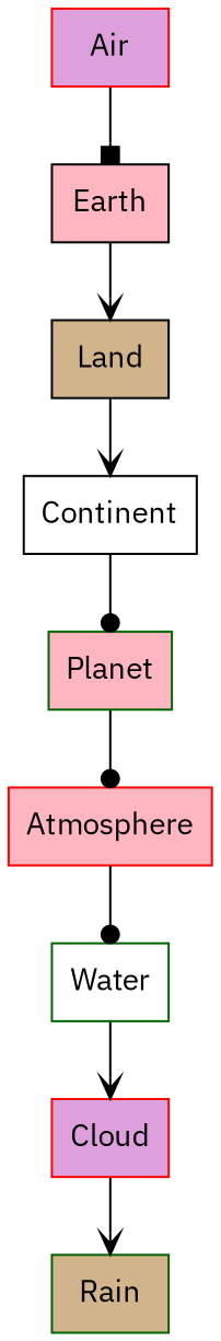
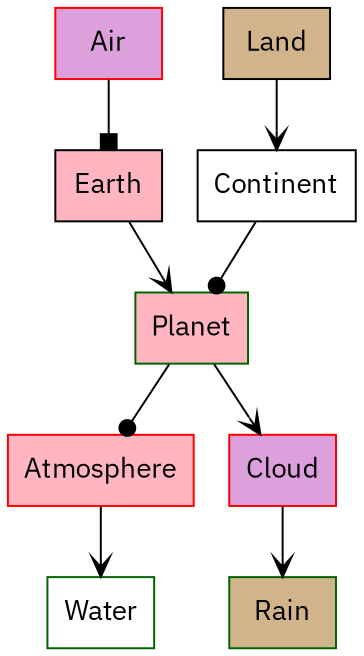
  digraph {
    fontname="IBM Plex Sans"
    rankdir=TB
    node [color=red fillcolor=lightpink fontname="IBM Plex Sans" shape=box style=filled]
    edge [arrowhead=vee fontname="IBM Plex Sans"]
    Air [fillcolor=plum]
    Earth [color=black]
    Land [color=black fillcolor=tan]
    Continent [color=black fillcolor=white]
    Planet [color=darkgreen]
    Atmosphere
    Water [color=darkgreen fillcolor=white]
    Cloud [fillcolor=plum]
    Rain [color=darkgreen fillcolor=tan]
    Air -> Earth [arrowhead=box]
-   Earth -> Land
+   Earth -> Planet
    Land -> Continent
    Continent -> Planet [arrowhead=dot]
    Planet -> Atmosphere [arrowhead=dot]
-   Atmosphere -> Water [arrowhead=dot]
-   Water -> Cloud
+   Atmosphere -> Water
+   Planet -> Cloud
    Cloud -> Rain
  }
